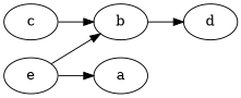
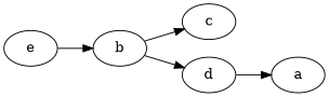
  digraph {
    rankdir=LR
    b
    c
    d
    e
    a
-   c -> b
+   b -> c
    b -> d
    e -> b
-   e -> a
+   d -> a
  }
